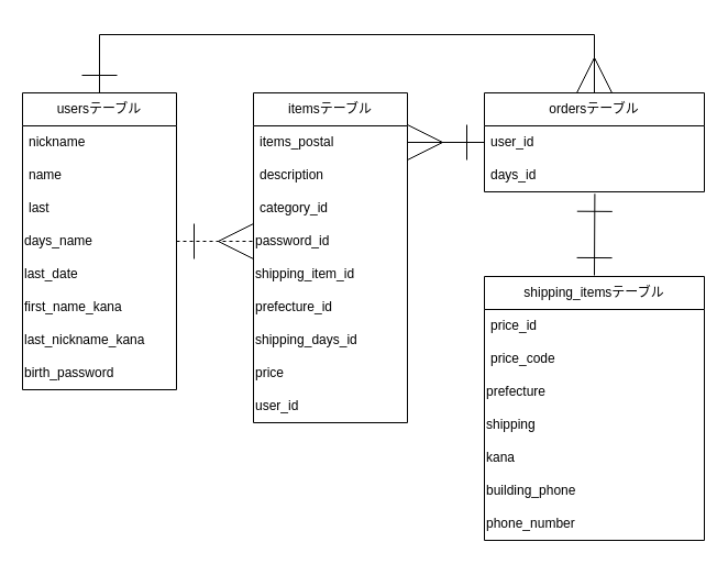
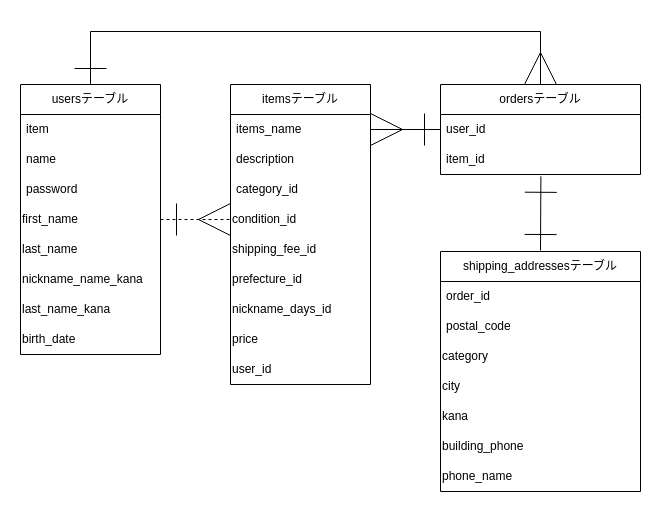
  <mxCell id="0" />
  <mxCell id="1" parent="0" />
  <mxCell id="2" style="edgeStyle=none;html=1;endArrow=none;endFill=0;startArrow=ERone;startFill=0;startSize=30;entryX=0;entryY=0.5;entryDx=0;entryDy=0;entryPerimeter=0;" edge="1" parent="1" source="3" target="35"><mxGeometry relative="1" as="geometry"><mxPoint x="90" y="38" as="targetPoint" /></mxGeometry></mxCell>
  <mxCell id="3" value="usersテーブル" style="swimlane;fontStyle=0;childLayout=stackLayout;horizontal=1;startSize=30;horizontalStack=0;resizeParent=1;resizeParentMax=0;resizeLast=0;collapsible=1;marginBottom=0;whiteSpace=wrap;html=1;" vertex="1" parent="1"><mxGeometry x="20" y="78" width="140" height="270" as="geometry" /></mxCell>
- <mxCell id="4" value="nickname" style="text;strokeColor=none;fillColor=none;align=left;verticalAlign=middle;spacingLeft=4;spacingRight=4;overflow=hidden;points=[[0,0.5],[1,0.5]];portConstraint=eastwest;rotatable=0;whiteSpace=wrap;html=1;" vertex="1" parent="3"><mxGeometry y="30" width="140" height="30" as="geometry" /></mxCell>
+ <mxCell id="4" value="item" style="text;strokeColor=none;fillColor=none;align=left;verticalAlign=middle;spacingLeft=4;spacingRight=4;overflow=hidden;points=[[0,0.5],[1,0.5]];portConstraint=eastwest;rotatable=0;whiteSpace=wrap;html=1;" vertex="1" parent="3"><mxGeometry y="30" width="140" height="30" as="geometry" /></mxCell>
  <mxCell id="5" value="name" style="text;strokeColor=none;fillColor=none;align=left;verticalAlign=middle;spacingLeft=4;spacingRight=4;overflow=hidden;points=[[0,0.5],[1,0.5]];portConstraint=eastwest;rotatable=0;whiteSpace=wrap;html=1;" vertex="1" parent="3"><mxGeometry y="60" width="140" height="30" as="geometry" /></mxCell>
- <mxCell id="6" value="last" style="text;strokeColor=none;fillColor=none;align=left;verticalAlign=middle;spacingLeft=4;spacingRight=4;overflow=hidden;points=[[0,0.5],[1,0.5]];portConstraint=eastwest;rotatable=0;whiteSpace=wrap;html=1;" vertex="1" parent="3"><mxGeometry y="90" width="140" height="30" as="geometry" /></mxCell>
- <mxCell id="7" value="days_name" style="text;html=1;align=left;verticalAlign=middle;whiteSpace=wrap;rounded=0;" vertex="1" parent="3"><mxGeometry y="120" width="140" height="30" as="geometry" /></mxCell>
- <mxCell id="8" value="last_date" style="text;html=1;align=left;verticalAlign=middle;whiteSpace=wrap;rounded=0;" vertex="1" parent="3"><mxGeometry y="150" width="140" height="30" as="geometry" /></mxCell>
- <mxCell id="9" value="first_name_kana" style="text;html=1;align=left;verticalAlign=middle;whiteSpace=wrap;rounded=0;" vertex="1" parent="3"><mxGeometry y="180" width="140" height="30" as="geometry" /></mxCell>
- <mxCell id="10" value="last_nickname_kana" style="text;html=1;align=left;verticalAlign=middle;whiteSpace=wrap;rounded=0;" vertex="1" parent="3"><mxGeometry y="210" width="140" height="30" as="geometry" /></mxCell>
- <mxCell id="11" value="birth_password" style="text;html=1;align=left;verticalAlign=middle;whiteSpace=wrap;rounded=0;" vertex="1" parent="3"><mxGeometry y="240" width="140" height="30" as="geometry" /></mxCell>
+ <mxCell id="6" value="password" style="text;strokeColor=none;fillColor=none;align=left;verticalAlign=middle;spacingLeft=4;spacingRight=4;overflow=hidden;points=[[0,0.5],[1,0.5]];portConstraint=eastwest;rotatable=0;whiteSpace=wrap;html=1;" vertex="1" parent="3"><mxGeometry y="90" width="140" height="30" as="geometry" /></mxCell>
+ <mxCell id="7" value="first_name" style="text;html=1;align=left;verticalAlign=middle;whiteSpace=wrap;rounded=0;" vertex="1" parent="3"><mxGeometry y="120" width="140" height="30" as="geometry" /></mxCell>
+ <mxCell id="8" value="last_name" style="text;html=1;align=left;verticalAlign=middle;whiteSpace=wrap;rounded=0;" vertex="1" parent="3"><mxGeometry y="150" width="140" height="30" as="geometry" /></mxCell>
+ <mxCell id="9" value="nickname_name_kana" style="text;html=1;align=left;verticalAlign=middle;whiteSpace=wrap;rounded=0;" vertex="1" parent="3"><mxGeometry y="180" width="140" height="30" as="geometry" /></mxCell>
+ <mxCell id="10" value="last_name_kana" style="text;html=1;align=left;verticalAlign=middle;whiteSpace=wrap;rounded=0;" vertex="1" parent="3"><mxGeometry y="210" width="140" height="30" as="geometry" /></mxCell>
+ <mxCell id="11" value="birth_date" style="text;html=1;align=left;verticalAlign=middle;whiteSpace=wrap;rounded=0;" vertex="1" parent="3"><mxGeometry y="240" width="140" height="30" as="geometry" /></mxCell>
  <mxCell id="12" value="itemsテーブル" style="swimlane;fontStyle=0;childLayout=stackLayout;horizontal=1;startSize=30;horizontalStack=0;resizeParent=1;resizeParentMax=0;resizeLast=0;collapsible=1;marginBottom=0;whiteSpace=wrap;html=1;" vertex="1" parent="1"><mxGeometry x="230" y="78" width="140" height="300" as="geometry" /></mxCell>
- <mxCell id="13" value="items_postal" style="text;strokeColor=none;fillColor=none;align=left;verticalAlign=middle;spacingLeft=4;spacingRight=4;overflow=hidden;points=[[0,0.5],[1,0.5]];portConstraint=eastwest;rotatable=0;whiteSpace=wrap;html=1;" vertex="1" parent="12"><mxGeometry y="30" width="140" height="30" as="geometry" /></mxCell>
+ <mxCell id="13" value="items_name" style="text;strokeColor=none;fillColor=none;align=left;verticalAlign=middle;spacingLeft=4;spacingRight=4;overflow=hidden;points=[[0,0.5],[1,0.5]];portConstraint=eastwest;rotatable=0;whiteSpace=wrap;html=1;" vertex="1" parent="12"><mxGeometry y="30" width="140" height="30" as="geometry" /></mxCell>
  <mxCell id="14" value="description" style="text;strokeColor=none;fillColor=none;align=left;verticalAlign=middle;spacingLeft=4;spacingRight=4;overflow=hidden;points=[[0,0.5],[1,0.5]];portConstraint=eastwest;rotatable=0;whiteSpace=wrap;html=1;" vertex="1" parent="12"><mxGeometry y="60" width="140" height="30" as="geometry" /></mxCell>
  <mxCell id="15" value="category_id" style="text;strokeColor=none;fillColor=none;align=left;verticalAlign=middle;spacingLeft=4;spacingRight=4;overflow=hidden;points=[[0,0.5],[1,0.5]];portConstraint=eastwest;rotatable=0;whiteSpace=wrap;html=1;" vertex="1" parent="12"><mxGeometry y="90" width="140" height="30" as="geometry" /></mxCell>
- <mxCell id="16" value="password_id" style="text;html=1;align=left;verticalAlign=middle;whiteSpace=wrap;rounded=0;" vertex="1" parent="12"><mxGeometry y="120" width="140" height="30" as="geometry" /></mxCell>
- <mxCell id="17" value="shipping_item_id" style="text;html=1;align=left;verticalAlign=middle;whiteSpace=wrap;rounded=0;" vertex="1" parent="12"><mxGeometry y="150" width="140" height="30" as="geometry" /></mxCell>
+ <mxCell id="16" value="condition_id" style="text;html=1;align=left;verticalAlign=middle;whiteSpace=wrap;rounded=0;" vertex="1" parent="12"><mxGeometry y="120" width="140" height="30" as="geometry" /></mxCell>
+ <mxCell id="17" value="shipping_fee_id" style="text;html=1;align=left;verticalAlign=middle;whiteSpace=wrap;rounded=0;" vertex="1" parent="12"><mxGeometry y="150" width="140" height="30" as="geometry" /></mxCell>
  <mxCell id="18" value="prefecture_id" style="text;html=1;align=left;verticalAlign=middle;whiteSpace=wrap;rounded=0;" vertex="1" parent="12"><mxGeometry y="180" width="140" height="30" as="geometry" /></mxCell>
- <mxCell id="19" value="shipping_days_id" style="text;html=1;align=left;verticalAlign=middle;whiteSpace=wrap;rounded=0;" vertex="1" parent="12"><mxGeometry y="210" width="140" height="30" as="geometry" /></mxCell>
+ <mxCell id="19" value="nickname_days_id" style="text;html=1;align=left;verticalAlign=middle;whiteSpace=wrap;rounded=0;" vertex="1" parent="12"><mxGeometry y="210" width="140" height="30" as="geometry" /></mxCell>
  <mxCell id="20" value="price" style="text;html=1;align=left;verticalAlign=middle;whiteSpace=wrap;rounded=0;" vertex="1" parent="12"><mxGeometry y="240" width="140" height="30" as="geometry" /></mxCell>
  <mxCell id="21" value="user_id" style="text;html=1;align=left;verticalAlign=middle;whiteSpace=wrap;rounded=0;" vertex="1" parent="12"><mxGeometry y="270" width="140" height="30" as="geometry" /></mxCell>
  <mxCell id="22" style="edgeStyle=none;html=1;endArrow=none;endFill=0;startArrow=ERmany;startFill=0;startSize=30;entryX=1;entryY=0.5;entryDx=0;entryDy=0;entryPerimeter=0;" edge="1" parent="1" source="23" target="35"><mxGeometry relative="1" as="geometry"><mxPoint x="540" y="38" as="targetPoint" /></mxGeometry></mxCell>
  <mxCell id="23" value="ordersテーブル" style="swimlane;fontStyle=0;childLayout=stackLayout;horizontal=1;startSize=30;horizontalStack=0;resizeParent=1;resizeParentMax=0;resizeLast=0;collapsible=1;marginBottom=0;whiteSpace=wrap;html=1;" vertex="1" parent="1"><mxGeometry x="440" y="78" width="200" height="90" as="geometry" /></mxCell>
  <mxCell id="24" value="user_id" style="text;strokeColor=none;fillColor=none;align=left;verticalAlign=middle;spacingLeft=4;spacingRight=4;overflow=hidden;points=[[0,0.5],[1,0.5]];portConstraint=eastwest;rotatable=0;whiteSpace=wrap;html=1;" vertex="1" parent="23"><mxGeometry y="30" width="200" height="30" as="geometry" /></mxCell>
- <mxCell id="25" value="days_id" style="text;strokeColor=none;fillColor=none;align=left;verticalAlign=middle;spacingLeft=4;spacingRight=4;overflow=hidden;points=[[0,0.5],[1,0.5]];portConstraint=eastwest;rotatable=0;whiteSpace=wrap;html=1;" vertex="1" parent="23"><mxGeometry y="60" width="200" height="30" as="geometry" /></mxCell>
- <mxCell id="26" value="shipping_itemsテーブル" style="swimlane;fontStyle=0;childLayout=stackLayout;horizontal=1;startSize=30;horizontalStack=0;resizeParent=1;resizeParentMax=0;resizeLast=0;collapsible=1;marginBottom=0;whiteSpace=wrap;html=1;" vertex="1" parent="1"><mxGeometry x="440" y="245" width="200" height="240" as="geometry" /></mxCell>
- <mxCell id="27" value="price_id&amp;nbsp;" style="text;strokeColor=none;fillColor=none;align=left;verticalAlign=middle;spacingLeft=4;spacingRight=4;overflow=hidden;points=[[0,0.5],[1,0.5]];portConstraint=eastwest;rotatable=0;whiteSpace=wrap;html=1;" vertex="1" parent="26"><mxGeometry y="30" width="200" height="30" as="geometry" /></mxCell>
- <mxCell id="28" value="price_code" style="text;strokeColor=none;fillColor=none;align=left;verticalAlign=middle;spacingLeft=4;spacingRight=4;overflow=hidden;points=[[0,0.5],[1,0.5]];portConstraint=eastwest;rotatable=0;whiteSpace=wrap;html=1;" vertex="1" parent="26"><mxGeometry y="60" width="200" height="30" as="geometry" /></mxCell>
- <mxCell id="29" value="prefecture" style="text;html=1;align=left;verticalAlign=middle;whiteSpace=wrap;rounded=0;" vertex="1" parent="26"><mxGeometry y="90" width="200" height="30" as="geometry" /></mxCell>
- <mxCell id="30" value="shipping" style="text;html=1;align=left;verticalAlign=middle;whiteSpace=wrap;rounded=0;" vertex="1" parent="26"><mxGeometry y="120" width="200" height="30" as="geometry" /></mxCell>
+ <mxCell id="25" value="item_id" style="text;strokeColor=none;fillColor=none;align=left;verticalAlign=middle;spacingLeft=4;spacingRight=4;overflow=hidden;points=[[0,0.5],[1,0.5]];portConstraint=eastwest;rotatable=0;whiteSpace=wrap;html=1;" vertex="1" parent="23"><mxGeometry y="60" width="200" height="30" as="geometry" /></mxCell>
+ <mxCell id="26" value="shipping_addressesテーブル" style="swimlane;fontStyle=0;childLayout=stackLayout;horizontal=1;startSize=30;horizontalStack=0;resizeParent=1;resizeParentMax=0;resizeLast=0;collapsible=1;marginBottom=0;whiteSpace=wrap;html=1;" vertex="1" parent="1"><mxGeometry x="440" y="245" width="200" height="240" as="geometry" /></mxCell>
+ <mxCell id="27" value="order_id&amp;nbsp;" style="text;strokeColor=none;fillColor=none;align=left;verticalAlign=middle;spacingLeft=4;spacingRight=4;overflow=hidden;points=[[0,0.5],[1,0.5]];portConstraint=eastwest;rotatable=0;whiteSpace=wrap;html=1;" vertex="1" parent="26"><mxGeometry y="30" width="200" height="30" as="geometry" /></mxCell>
+ <mxCell id="28" value="postal_code" style="text;strokeColor=none;fillColor=none;align=left;verticalAlign=middle;spacingLeft=4;spacingRight=4;overflow=hidden;points=[[0,0.5],[1,0.5]];portConstraint=eastwest;rotatable=0;whiteSpace=wrap;html=1;" vertex="1" parent="26"><mxGeometry y="60" width="200" height="30" as="geometry" /></mxCell>
+ <mxCell id="29" value="category" style="text;html=1;align=left;verticalAlign=middle;whiteSpace=wrap;rounded=0;" vertex="1" parent="26"><mxGeometry y="90" width="200" height="30" as="geometry" /></mxCell>
+ <mxCell id="30" value="city" style="text;html=1;align=left;verticalAlign=middle;whiteSpace=wrap;rounded=0;" vertex="1" parent="26"><mxGeometry y="120" width="200" height="30" as="geometry" /></mxCell>
  <mxCell id="31" value="kana" style="text;html=1;align=left;verticalAlign=middle;whiteSpace=wrap;rounded=0;" vertex="1" parent="26"><mxGeometry y="150" width="200" height="30" as="geometry" /></mxCell>
  <mxCell id="32" value="building_phone" style="text;html=1;align=left;verticalAlign=middle;whiteSpace=wrap;rounded=0;" vertex="1" parent="26"><mxGeometry y="180" width="200" height="30" as="geometry" /></mxCell>
- <mxCell id="33" value="phone_number" style="text;html=1;align=left;verticalAlign=middle;whiteSpace=wrap;rounded=0;" vertex="1" parent="26"><mxGeometry y="210" width="200" height="30" as="geometry" /></mxCell>
+ <mxCell id="33" value="phone_name" style="text;html=1;align=left;verticalAlign=middle;whiteSpace=wrap;rounded=0;" vertex="1" parent="26"><mxGeometry y="210" width="200" height="30" as="geometry" /></mxCell>
  <mxCell id="34" style="edgeStyle=none;html=1;entryX=0;entryY=0.5;entryDx=0;entryDy=0;startArrow=ERone;startFill=0;endArrow=ERmany;endFill=0;endSize=30;startSize=30;dashed=1;" edge="1" parent="1" source="7" target="16"><mxGeometry relative="1" as="geometry" /></mxCell>
  <mxCell id="35" value="" style="line;strokeWidth=1;html=1;" vertex="1" parent="1"><mxGeometry x="90" y="20" width="450" height="10" as="geometry" /></mxCell>
  <mxCell id="36" style="edgeStyle=none;html=1;entryX=0.502;entryY=1.093;entryDx=0;entryDy=0;entryPerimeter=0;endArrow=ERone;endFill=0;startArrow=ERone;startFill=0;exitX=0.5;exitY=0;exitDx=0;exitDy=0;endSize=30;startSize=30;" edge="1" parent="1"><mxGeometry relative="1" as="geometry"><mxPoint x="540" y="244" as="sourcePoint" /><mxPoint x="540.4" y="169.79" as="targetPoint" /></mxGeometry></mxCell>
  <mxCell id="37" style="edgeStyle=none;html=1;entryX=1;entryY=0.5;entryDx=0;entryDy=0;startArrow=ERone;startFill=0;endArrow=ERmany;endFill=0;endSize=30;startSize=30;" edge="1" parent="1" source="24" target="13"><mxGeometry relative="1" as="geometry" /></mxCell>
